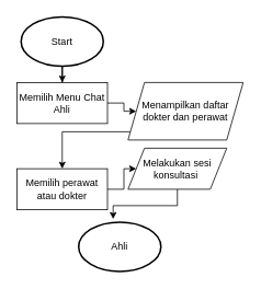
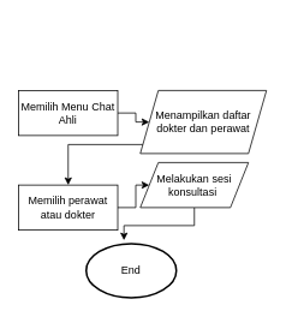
  <mxCell id="0" />
  <mxCell id="1" parent="0" />
- <mxCell id="2" value="" style="edgeStyle=orthogonalEdgeStyle;rounded=0;orthogonalLoop=1;jettySize=auto;html=1;" edge="1" parent="1" source="3" target="7"><mxGeometry relative="1" as="geometry" /></mxCell>
- <mxCell id="3" value="Start" style="strokeWidth=2;html=1;shape=mxgraph.flowchart.start_1;whiteSpace=wrap;" vertex="1" parent="1"><mxGeometry x="25" y="20" width="100" height="60" as="geometry" /></mxCell>
  <mxCell id="4" style="edgeStyle=orthogonalEdgeStyle;rounded=0;orthogonalLoop=1;jettySize=auto;html=1;" edge="1" parent="1" source="5" target="9"><mxGeometry relative="1" as="geometry"><Array as="points"><mxPoint x="225" y="160" /><mxPoint x="75" y="160" /></Array></mxGeometry></mxCell>
  <mxCell id="5" value="Menampilkan daftar dokter dan perawat" style="shape=parallelogram;perimeter=parallelogramPerimeter;whiteSpace=wrap;html=1;fixedSize=1;" vertex="1" parent="1"><mxGeometry x="155" y="100" width="140" height="70" as="geometry" /></mxCell>
  <mxCell id="6" value="" style="edgeStyle=orthogonalEdgeStyle;rounded=0;orthogonalLoop=1;jettySize=auto;html=1;" edge="1" parent="1" source="7" target="5"><mxGeometry relative="1" as="geometry" /></mxCell>
  <mxCell id="7" value="Memilih Menu Chat Ahli" style="rounded=0;whiteSpace=wrap;html=1;" vertex="1" parent="1"><mxGeometry x="20" y="100" width="110" height="50" as="geometry" /></mxCell>
  <mxCell id="8" value="" style="edgeStyle=orthogonalEdgeStyle;rounded=0;orthogonalLoop=1;jettySize=auto;html=1;" edge="1" parent="1" source="9" target="11"><mxGeometry relative="1" as="geometry" /></mxCell>
  <mxCell id="9" value="Memilih perawat atau dokter" style="rounded=0;whiteSpace=wrap;html=1;" vertex="1" parent="1"><mxGeometry x="20" y="205" width="110" height="50" as="geometry" /></mxCell>
  <mxCell id="10" style="edgeStyle=orthogonalEdgeStyle;rounded=0;orthogonalLoop=1;jettySize=auto;html=1;entryX=0.419;entryY=-0.061;entryDx=0;entryDy=0;entryPerimeter=0;" edge="1" parent="1" source="11" target="12"><mxGeometry relative="1" as="geometry" /></mxCell>
  <mxCell id="11" value="Melakukan sesi konsultasi&amp;nbsp;" style="shape=parallelogram;perimeter=parallelogramPerimeter;whiteSpace=wrap;html=1;fixedSize=1;" vertex="1" parent="1"><mxGeometry x="155" y="180" width="120" height="50" as="geometry" /></mxCell>
- <mxCell id="12" value="Ahli" style="strokeWidth=2;html=1;shape=mxgraph.flowchart.start_1;whiteSpace=wrap;" vertex="1" parent="1"><mxGeometry x="95" y="270" width="100" height="60" as="geometry" /></mxCell>
+ <mxCell id="12" value="End" style="strokeWidth=2;html=1;shape=mxgraph.flowchart.start_1;whiteSpace=wrap;" vertex="1" parent="1"><mxGeometry x="95" y="270" width="100" height="60" as="geometry" /></mxCell>
